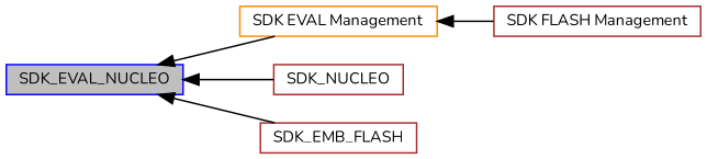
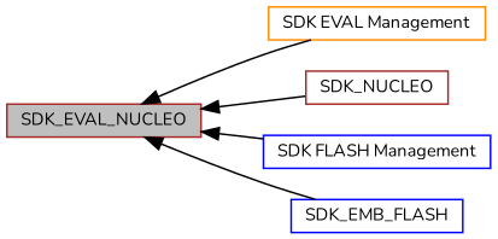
  digraph {
    fontname=Nunito
    rankdir=LR
    node [color=brown fillcolor=white fontname=Nunito fontsize=10 shape=box style=filled]
    edge [dir=back fontname=Nunito fontsize=10 labelfontname=Helvetica labelfontsize=10 shape=plaintext style=solid]
    n1 [color=darkorange height=0.2 label="SDK EVAL Management" width=0.4]
    n2 [height=0.2 label=SDK_NUCLEO width=0.4]
-   n3 [height=0.2 label="SDK FLASH Management" width=0.4]
-   n4 [height=0.2 label=SDK_EMB_FLASH width=0.4]
-   n5 [color=blue fillcolor=grey75 fontcolor=black height=0.2 label=SDK_EVAL_NUCLEO width=0.4]
+   n3 [color=blue height=0.2 label="SDK FLASH Management" width=0.4]
+   n4 [color=blue height=0.2 label=SDK_EMB_FLASH width=0.4]
+   n5 [fillcolor=grey75 fontcolor=black height=0.2 label=SDK_EVAL_NUCLEO width=0.4]
    n5 -> n1
    n5 -> n2
-   n1 -> n3
+   n5 -> n3
    n5 -> n4
  }
